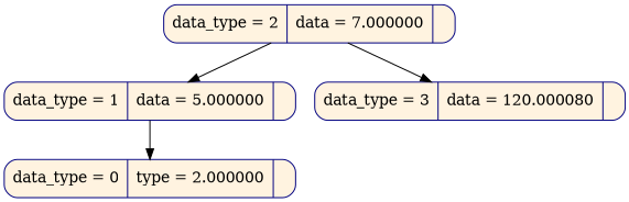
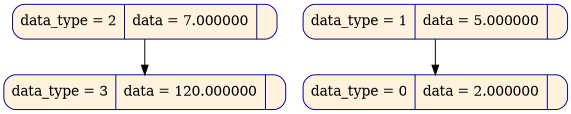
  digraph {
    node [color=navy fillcolor="#fff3e0" rank=2 shape=Mrecord style=filled]
    n1 [label=" data_type = 2 | data = 7.000000 | " rank=0]
    n2 [label=" data_type = 1 | data = 5.000000 | " rank=1]
-   n3 [label=" data_type = 3 | data = 120.000080 | "]
-   n4 [label=" data_type = 0 | type = 2.000000 | "]
-   n1 -> n2
+   n3 [label=" data_type = 3 | data = 120.000000 | "]
+   n4 [label=" data_type = 0 | data = 2.000000 | "]
    n1 -> n3
    n2 -> n4
  }
